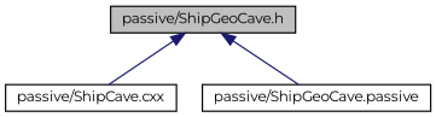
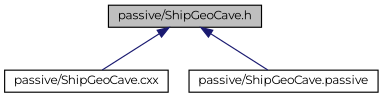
  digraph {
    fontname=Montserrat
    node [color=black fillcolor=white fontname=Montserrat fontsize=10 shape=record style=filled]
    edge [color=midnightblue dir=back fontname=Montserrat fontsize=10 labelfontname=Helvetica labelfontsize=10 style=solid]
    n1 [fillcolor=grey75 fontcolor=black height=0.2 label="passive/ShipGeoCave.h" width=0.4]
-   n2 [height=0.2 label="passive/ShipCave.cxx" width=0.4]
+   n2 [height=0.2 label="passive/ShipGeoCave.cxx" width=0.4]
    n3 [height=0.2 label="passive/ShipGeoCave.passive" width=0.4]
    n1 -> n2
    n1 -> n3
  }
